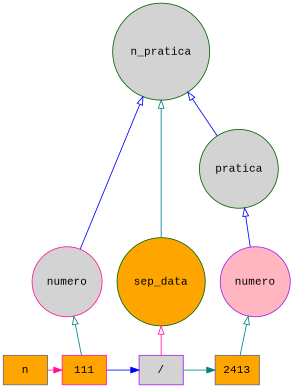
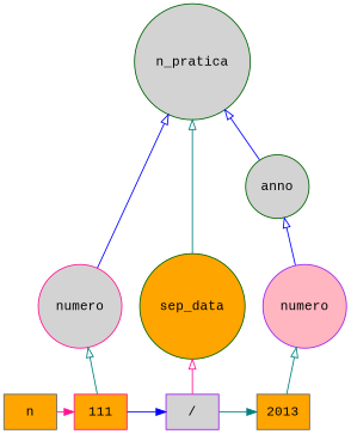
  digraph {
    fontname="Liberation Mono"
    rankdir=BT
    node [color=darkgreen fillcolor=orange fontname="Liberation Mono" shape=circle style=filled]
    edge [arrowhead=empty color=blue fontname="Liberation Mono"]
    n1 [color=deeppink label=111 shape=box]
    n2 [color=purple fillcolor=lightgrey label="/" shape=box]
-   n3 [color=gray40 label=2413 shape=box]
+   n3 [color=gray40 label=2013 shape=box]
    n4 [color=gray40 label=n shape=box]
    n5 [color=deeppink fillcolor=lightgrey label=numero]
    n6 [color=purple fillcolor=lightpink label=numero]
    n7 [label=sep_data]
-   n8 [fillcolor=lightgrey label=pratica]
+   n8 [fillcolor=lightgrey label=anno]
    n9 [fillcolor=lightgrey label=n_pratica]
    subgraph sub_1 {
      rank=source
      n1
      n2
      n3
      n4
    }
    subgraph sub_2 {
      rank=same
      n5
      n6
      n7
    }
    subgraph sub_3 {
      rank=same
      n8
    }
    subgraph sub_4 {
      rank=same
      n9
    }
    subgraph sub_5 {
      rank=same
    }
    n1 -> n2 [arrowhead=normal]
    n1 -> n5 [color=teal]
    n2 -> n3 [arrowhead=normal color=teal]
    n2 -> n7 [color=deeppink]
    n3 -> n6 [color=teal]
    n4 -> n1 [arrowhead=normal color=deeppink]
    n5 -> n9
    n6 -> n8
    n7 -> n9 [color=teal]
    n8 -> n9
  }
